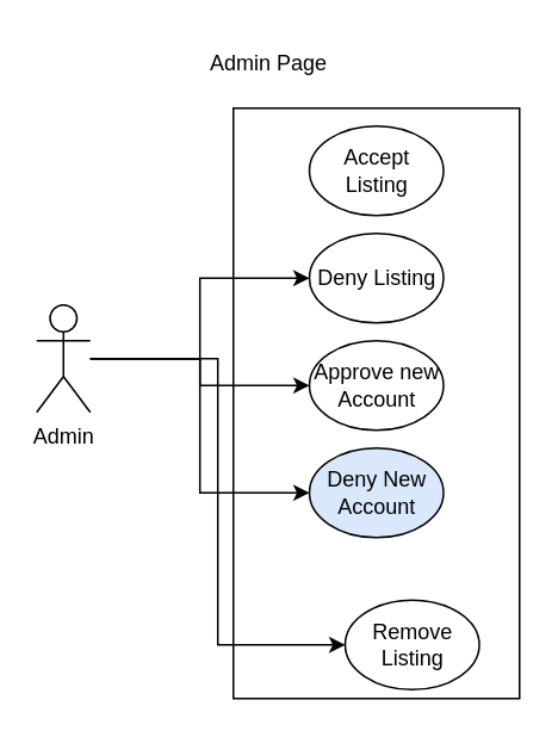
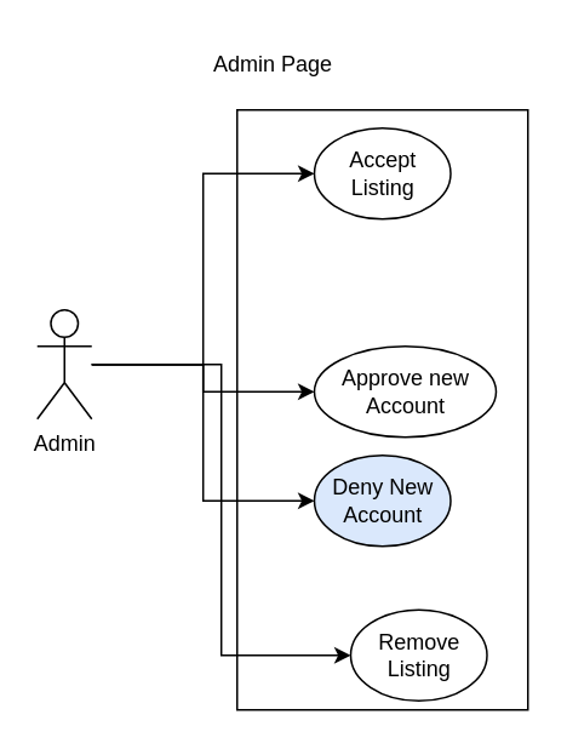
  <mxCell id="0" />
  <mxCell id="1" parent="0" />
  <mxCell id="2" value="" style="rounded=0;whiteSpace=wrap;html=1;" vertex="1" parent="1"><mxGeometry x="130" y="60" width="160" height="330" as="geometry" /></mxCell>
- <mxCell id="4" style="edgeStyle=orthogonalEdgeStyle;rounded=0;orthogonalLoop=1;jettySize=auto;html=1;entryX=0;entryY=0.5;entryDx=0;entryDy=0;" edge="1" parent="1" source="8" target="13"><mxGeometry relative="1" as="geometry" /></mxCell>
+ <mxCell id="3" style="edgeStyle=orthogonalEdgeStyle;rounded=0;orthogonalLoop=1;jettySize=auto;html=1;entryX=0;entryY=0.5;entryDx=0;entryDy=0;" edge="1" parent="1" source="8" target="10"><mxGeometry relative="1" as="geometry" /></mxCell>
  <mxCell id="5" style="edgeStyle=orthogonalEdgeStyle;rounded=0;orthogonalLoop=1;jettySize=auto;html=1;entryX=0;entryY=0.5;entryDx=0;entryDy=0;" edge="1" parent="1" source="8" target="12"><mxGeometry relative="1" as="geometry" /></mxCell>
  <mxCell id="6" style="edgeStyle=orthogonalEdgeStyle;rounded=0;orthogonalLoop=1;jettySize=auto;html=1;entryX=0;entryY=0.5;entryDx=0;entryDy=0;" edge="1" parent="1" source="8" target="11"><mxGeometry relative="1" as="geometry" /></mxCell>
  <mxCell id="7" style="edgeStyle=orthogonalEdgeStyle;rounded=0;orthogonalLoop=1;jettySize=auto;html=1;entryX=0;entryY=0.5;entryDx=0;entryDy=0;" edge="1" parent="1" source="8" target="14"><mxGeometry relative="1" as="geometry" /></mxCell>
  <mxCell id="8" value="Admin" style="shape=umlActor;verticalLabelPosition=bottom;verticalAlign=top;html=1;outlineConnect=0;" vertex="1" parent="1"><mxGeometry x="20" y="170" width="30" height="60" as="geometry" /></mxCell>
  <mxCell id="9" value="Admin Page" style="text;html=1;align=center;verticalAlign=middle;whiteSpace=wrap;rounded=0;" vertex="1" parent="1"><mxGeometry x="105" y="20" width="90" height="30" as="geometry" /></mxCell>
  <mxCell id="10" value="Accept Listing" style="ellipse;whiteSpace=wrap;html=1;" vertex="1" parent="1"><mxGeometry x="172.5" y="70" width="75" height="50" as="geometry" /></mxCell>
  <mxCell id="11" value="Deny New Account" style="ellipse;whiteSpace=wrap;html=1;fillColor=#dae8fc;" vertex="1" parent="1"><mxGeometry x="172.5" y="250" width="75" height="50" as="geometry" /></mxCell>
- <mxCell id="12" value="Approve new Account" style="ellipse;whiteSpace=wrap;html=1;" vertex="1" parent="1"><mxGeometry x="172.5" y="190" width="75" height="50" as="geometry" /></mxCell>
- <mxCell id="13" value="Deny Listing" style="ellipse;whiteSpace=wrap;html=1;" vertex="1" parent="1"><mxGeometry x="172.5" y="130" width="75" height="50" as="geometry" /></mxCell>
+ <mxCell id="12" value="Approve new Account" style="ellipse;whiteSpace=wrap;html=1;" vertex="1" parent="1"><mxGeometry x="172.5" y="190" width="100" height="50" as="geometry" /></mxCell>
  <mxCell id="14" value="Remove Listing" style="ellipse;whiteSpace=wrap;html=1;" vertex="1" parent="1"><mxGeometry x="192.5" y="335" width="75" height="50" as="geometry" /></mxCell>
